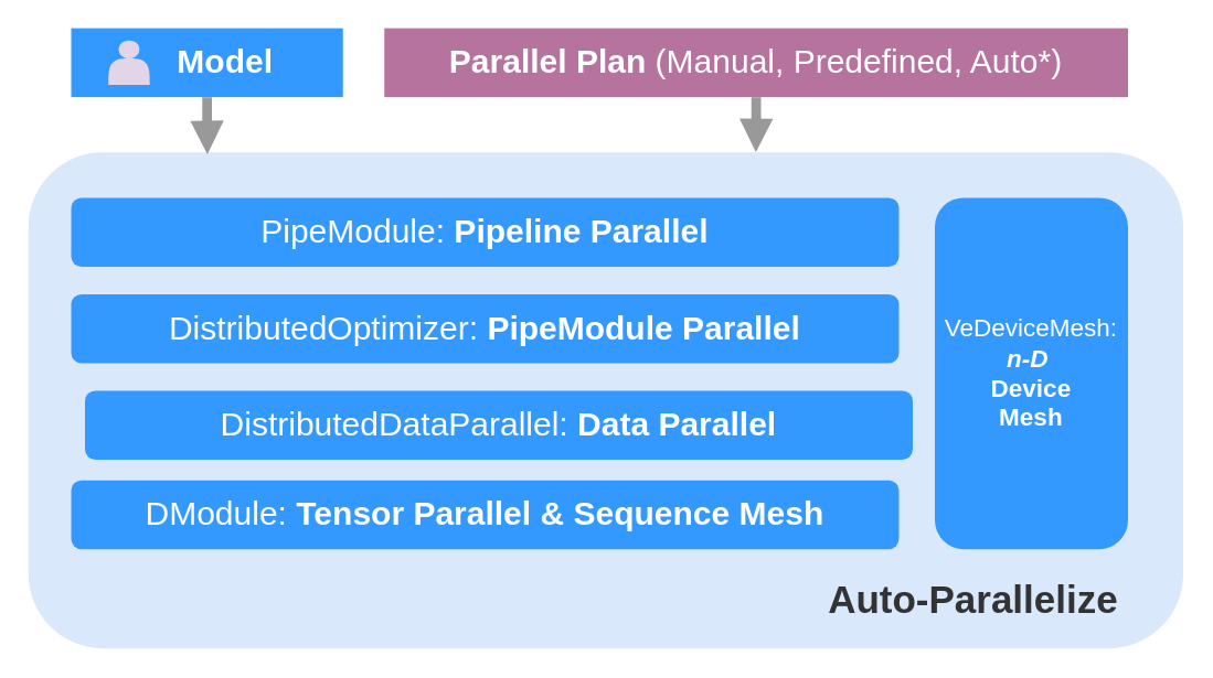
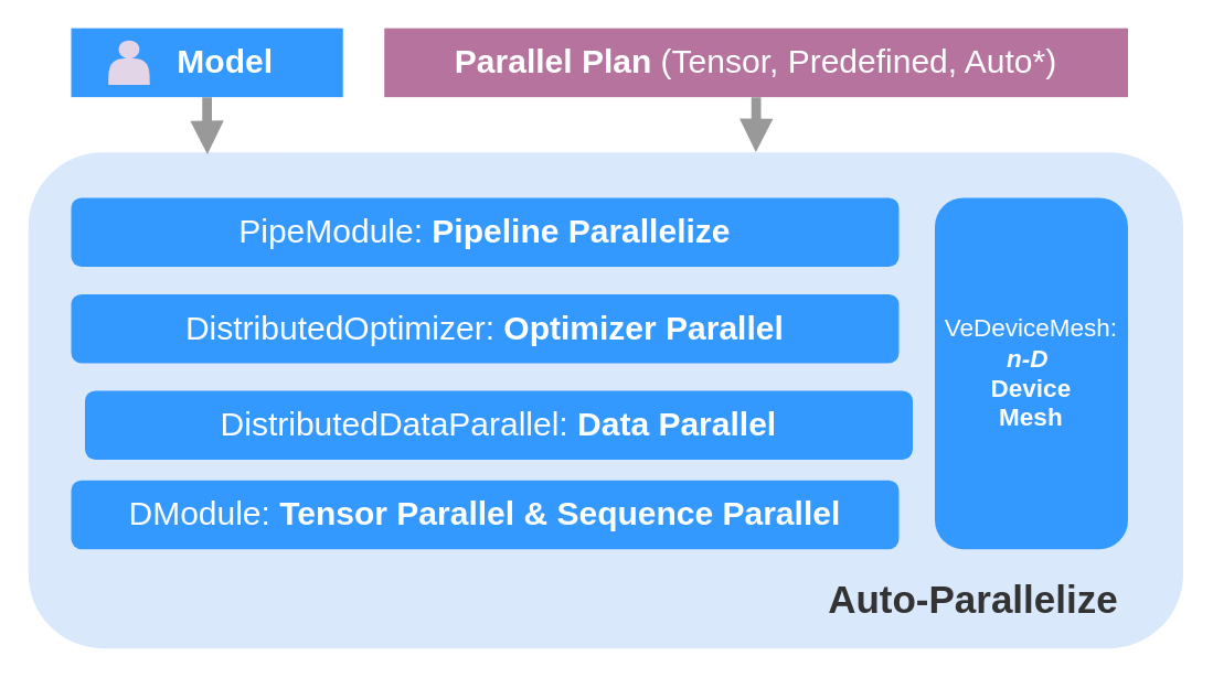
  <mxCell id="0" />
  <mxCell id="1" parent="0" />
  <mxCell id="2" value="" style="rounded=1;whiteSpace=wrap;html=1;fillColor=#dae8fc;strokeWidth=4;strokeColor=none;" vertex="1" parent="1"><mxGeometry x="20" y="110" width="837" height="360" as="geometry" /></mxCell>
- <mxCell id="3" value="PipeModule:&lt;b&gt;&amp;nbsp;Pipeline Parallel&lt;/b&gt;" style="rounded=1;whiteSpace=wrap;html=1;fontSize=24;fillColor=#3399ff;strokeColor=none;verticalAlign=middle;fontColor=#FFFFFF;" vertex="1" parent="1"><mxGeometry x="51" y="143" width="600" height="50" as="geometry" /></mxCell>
+ <mxCell id="3" value="PipeModule:&lt;b&gt;&amp;nbsp;Pipeline Parallelize&lt;/b&gt;" style="rounded=1;whiteSpace=wrap;html=1;fontSize=24;fillColor=#3399ff;strokeColor=none;verticalAlign=middle;fontColor=#FFFFFF;" vertex="1" parent="1"><mxGeometry x="51" y="143" width="600" height="50" as="geometry" /></mxCell>
  <mxCell id="4" value="DistributedDataParallel: &lt;b&gt;Data Parallel&lt;/b&gt;" style="rounded=1;whiteSpace=wrap;html=1;fontSize=24;fillColor=#3399ff;strokeColor=none;verticalAlign=middle;fontColor=#FFFFFF;" vertex="1" parent="1"><mxGeometry x="61" y="283" width="600" height="50" as="geometry" /></mxCell>
- <mxCell id="5" value="DModule: &lt;b&gt;Tensor Parallel &amp;amp; Sequence Mesh&lt;/b&gt;" style="rounded=1;whiteSpace=wrap;html=1;fontSize=24;fillColor=#3399ff;strokeColor=none;verticalAlign=middle;fontColor=#FFFFFF;" vertex="1" parent="1"><mxGeometry x="51" y="348" width="600" height="50" as="geometry" /></mxCell>
- <mxCell id="6" value="DistributedOptimizer: &lt;b&gt;PipeModule Parallel&lt;/b&gt;" style="rounded=1;whiteSpace=wrap;html=1;fontSize=24;fillColor=#3399ff;strokeColor=none;verticalAlign=middle;fontColor=#FFFFFF;" vertex="1" parent="1"><mxGeometry x="51" y="213" width="600" height="50" as="geometry" /></mxCell>
+ <mxCell id="5" value="DModule: &lt;b&gt;Tensor Parallel &amp;amp; Sequence Parallel&lt;/b&gt;" style="rounded=1;whiteSpace=wrap;html=1;fontSize=24;fillColor=#3399ff;strokeColor=none;verticalAlign=middle;fontColor=#FFFFFF;" vertex="1" parent="1"><mxGeometry x="51" y="348" width="600" height="50" as="geometry" /></mxCell>
+ <mxCell id="6" value="DistributedOptimizer: &lt;b&gt;Optimizer Parallel&lt;/b&gt;" style="rounded=1;whiteSpace=wrap;html=1;fontSize=24;fillColor=#3399ff;strokeColor=none;verticalAlign=middle;fontColor=#FFFFFF;" vertex="1" parent="1"><mxGeometry x="51" y="213" width="600" height="50" as="geometry" /></mxCell>
  <mxCell id="7" value="&lt;span style=&quot;font-size: 18px;&quot;&gt;VeDeviceMesh:&lt;br&gt;&lt;b&gt;&lt;i&gt;n-D&lt;/i&gt;&amp;nbsp;&lt;br&gt;Device &lt;br&gt;Mesh&lt;/b&gt;&lt;br&gt;&lt;/span&gt;" style="rounded=1;whiteSpace=wrap;html=1;fontSize=18;fillColor=#3399ff;strokeColor=none;verticalAlign=middle;rotation=0;direction=west;fontStyle=0;fontColor=#FFFFFF;" vertex="1" parent="1"><mxGeometry x="677" y="143" width="140" height="255" as="geometry" /></mxCell>
  <mxCell id="8" value="" style="edgeStyle=orthogonalEdgeStyle;rounded=0;orthogonalLoop=1;jettySize=auto;html=1;fillColor=#f5f5f5;strokeColor=#999999;endArrow=block;endFill=1;strokeWidth=7;exitX=0.5;exitY=1;exitDx=0;exitDy=0;endSize=6;entryX=0.155;entryY=0.004;entryDx=0;entryDy=0;entryPerimeter=0;" edge="1" parent="1" source="9" target="2"><mxGeometry relative="1" as="geometry"><mxPoint x="262" y="159" as="targetPoint" /></mxGeometry></mxCell>
  <mxCell id="9" value="&amp;nbsp; &amp;nbsp; Model" style="rounded=0;whiteSpace=wrap;html=1;fillColor=#3399ff;strokeColor=none;labelBackgroundColor=none;container=0;fontColor=#FFFFFF;fontSize=24;fontStyle=1;" vertex="1" parent="1"><mxGeometry x="51" y="20" width="197" height="50" as="geometry" /></mxCell>
- <mxCell id="10" value="Parallel Plan &lt;span style=&quot;font-weight: normal;&quot;&gt;(Manual, Predefined, Auto*)&lt;/span&gt;" style="rounded=0;whiteSpace=wrap;html=1;fillColor=#B5739D;strokeColor=none;labelBackgroundColor=none;container=0;fontColor=#FFFFFF;fontSize=24;fontStyle=1" vertex="1" parent="1"><mxGeometry x="278" y="20" width="539" height="50" as="geometry" /></mxCell>
+ <mxCell id="10" value="Parallel Plan &lt;span style=&quot;font-weight: normal;&quot;&gt;(Tensor, Predefined, Auto*)&lt;/span&gt;" style="rounded=0;whiteSpace=wrap;html=1;fillColor=#B5739D;strokeColor=none;labelBackgroundColor=none;container=0;fontColor=#FFFFFF;fontSize=24;fontStyle=1" vertex="1" parent="1"><mxGeometry x="278" y="20" width="539" height="50" as="geometry" /></mxCell>
  <mxCell id="11" value="&lt;b style=&quot;border-color: var(--border-color); font-family: Helvetica; font-style: normal; font-variant-ligatures: normal; font-variant-caps: normal; letter-spacing: normal; orphans: 2; text-align: center; text-indent: 0px; text-transform: none; widows: 2; word-spacing: 0px; -webkit-text-stroke-width: 0px; text-decoration-thickness: initial; text-decoration-style: initial; text-decoration-color: initial;&quot;&gt;&lt;font style=&quot;font-size: 28px;&quot;&gt;Auto-Parallelize&lt;/font&gt;&lt;/b&gt;" style="text;whiteSpace=wrap;html=1;fontColor=#333333;" vertex="1" parent="1"><mxGeometry x="598" y="412" width="233" height="50" as="geometry" /></mxCell>
  <mxCell id="12" value="" style="edgeStyle=orthogonalEdgeStyle;rounded=0;orthogonalLoop=1;jettySize=auto;html=1;fillColor=#f5f5f5;strokeColor=#999999;endArrow=block;endFill=1;strokeWidth=7;exitX=0.5;exitY=1;exitDx=0;exitDy=0;endSize=6;entryX=0.63;entryY=0;entryDx=0;entryDy=0;entryPerimeter=0;" edge="1" parent="1" source="10" target="2"><mxGeometry relative="1" as="geometry"><mxPoint x="598" y="90" as="targetPoint" /><mxPoint x="160" y="80" as="sourcePoint" /><Array as="points"><mxPoint x="547" y="90" /><mxPoint x="547" y="90" /></Array></mxGeometry></mxCell>
  <mxCell id="13" value="" style="shape=actor;whiteSpace=wrap;html=1;fillColor=#E1D5E7;strokeColor=none;gradientColor=none;container=0;" vertex="1" parent="1"><mxGeometry x="78" y="28.88" width="30" height="32.25" as="geometry" /></mxCell>
